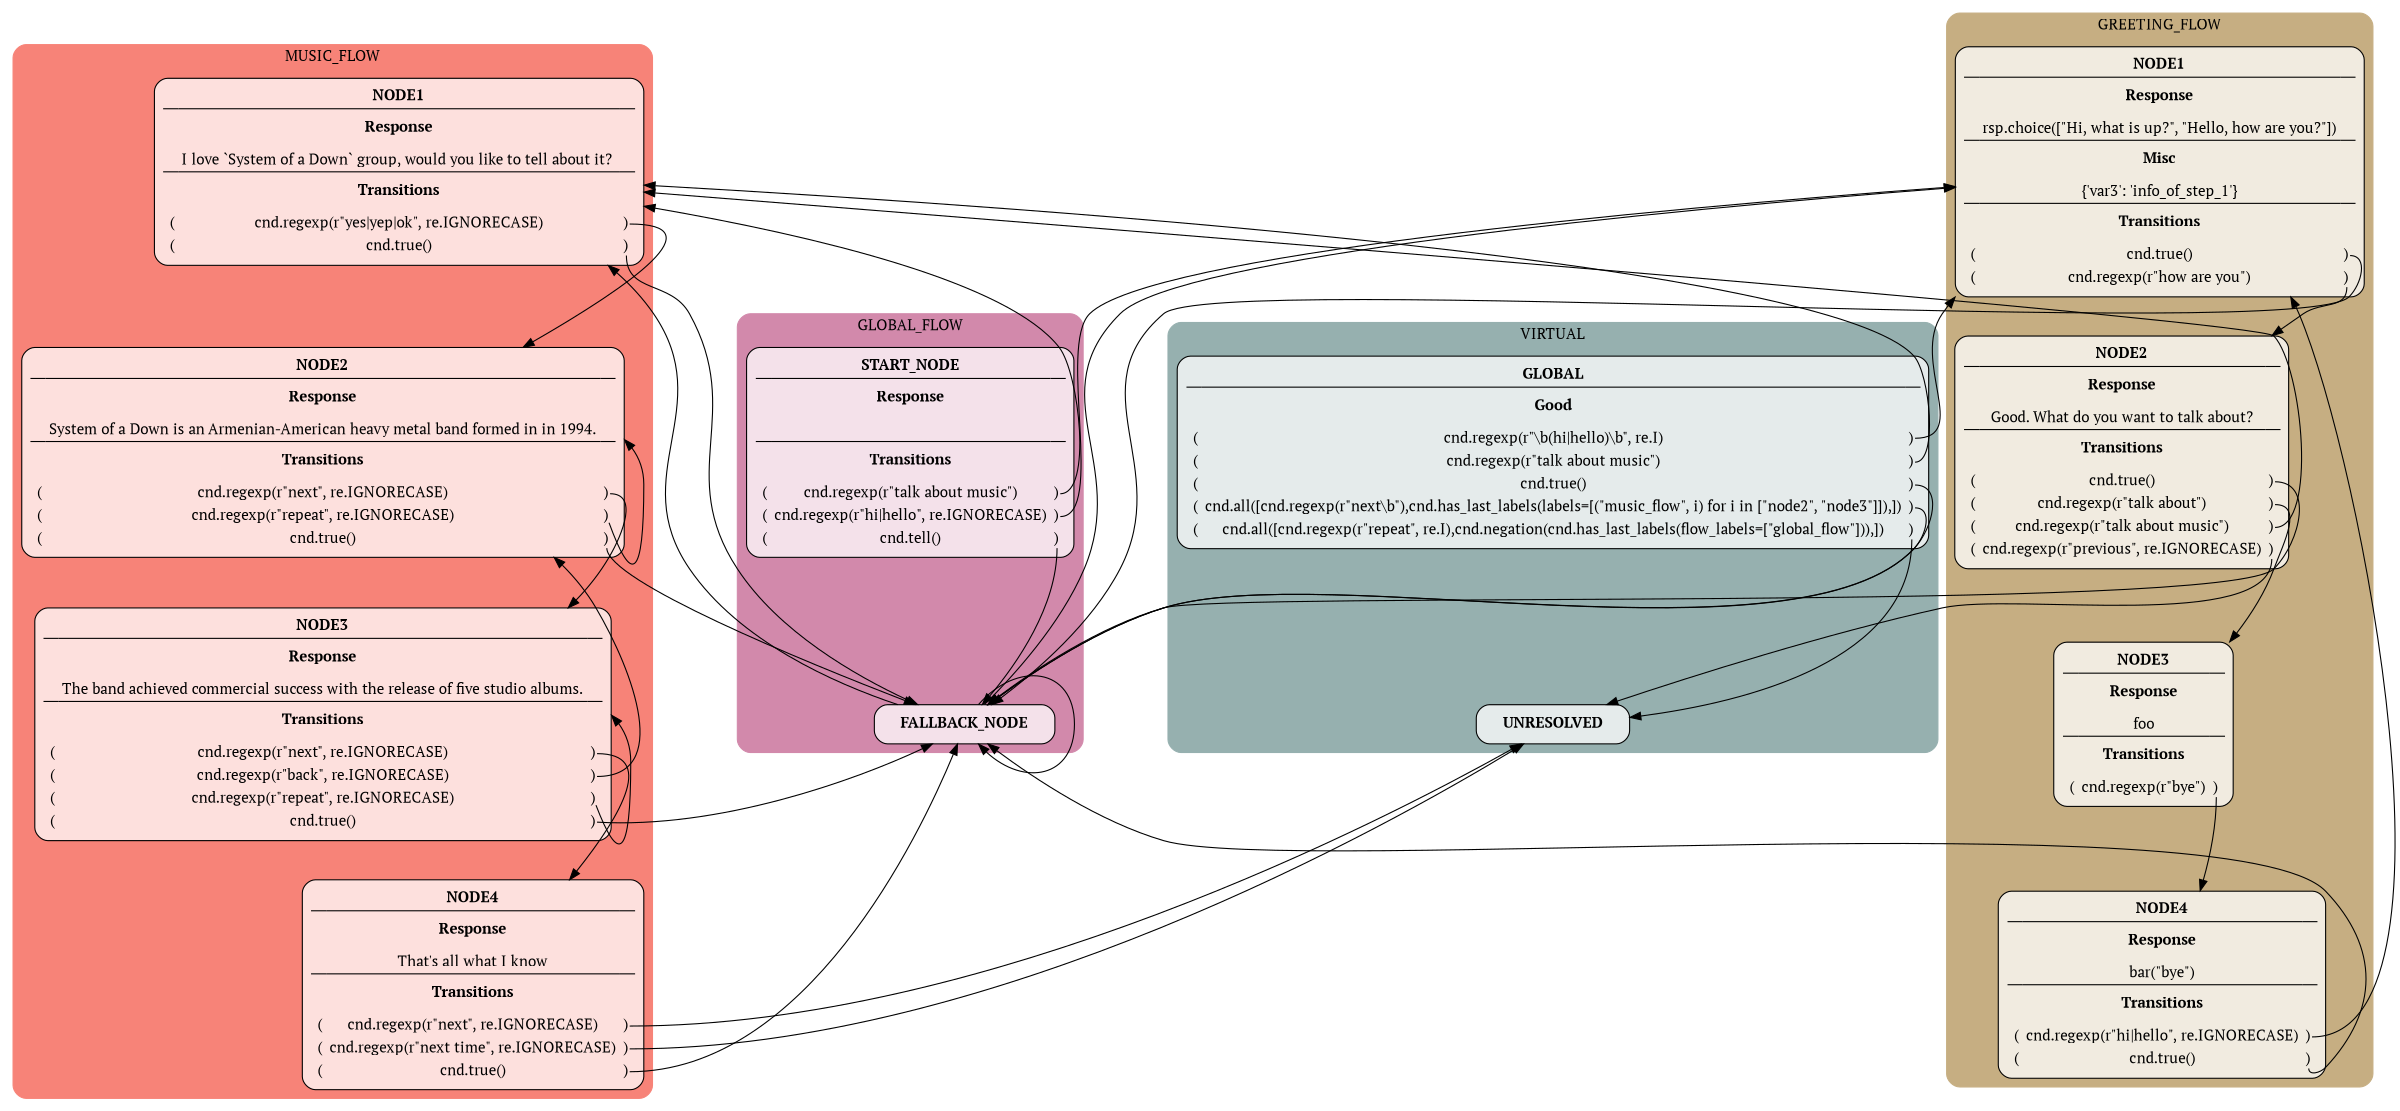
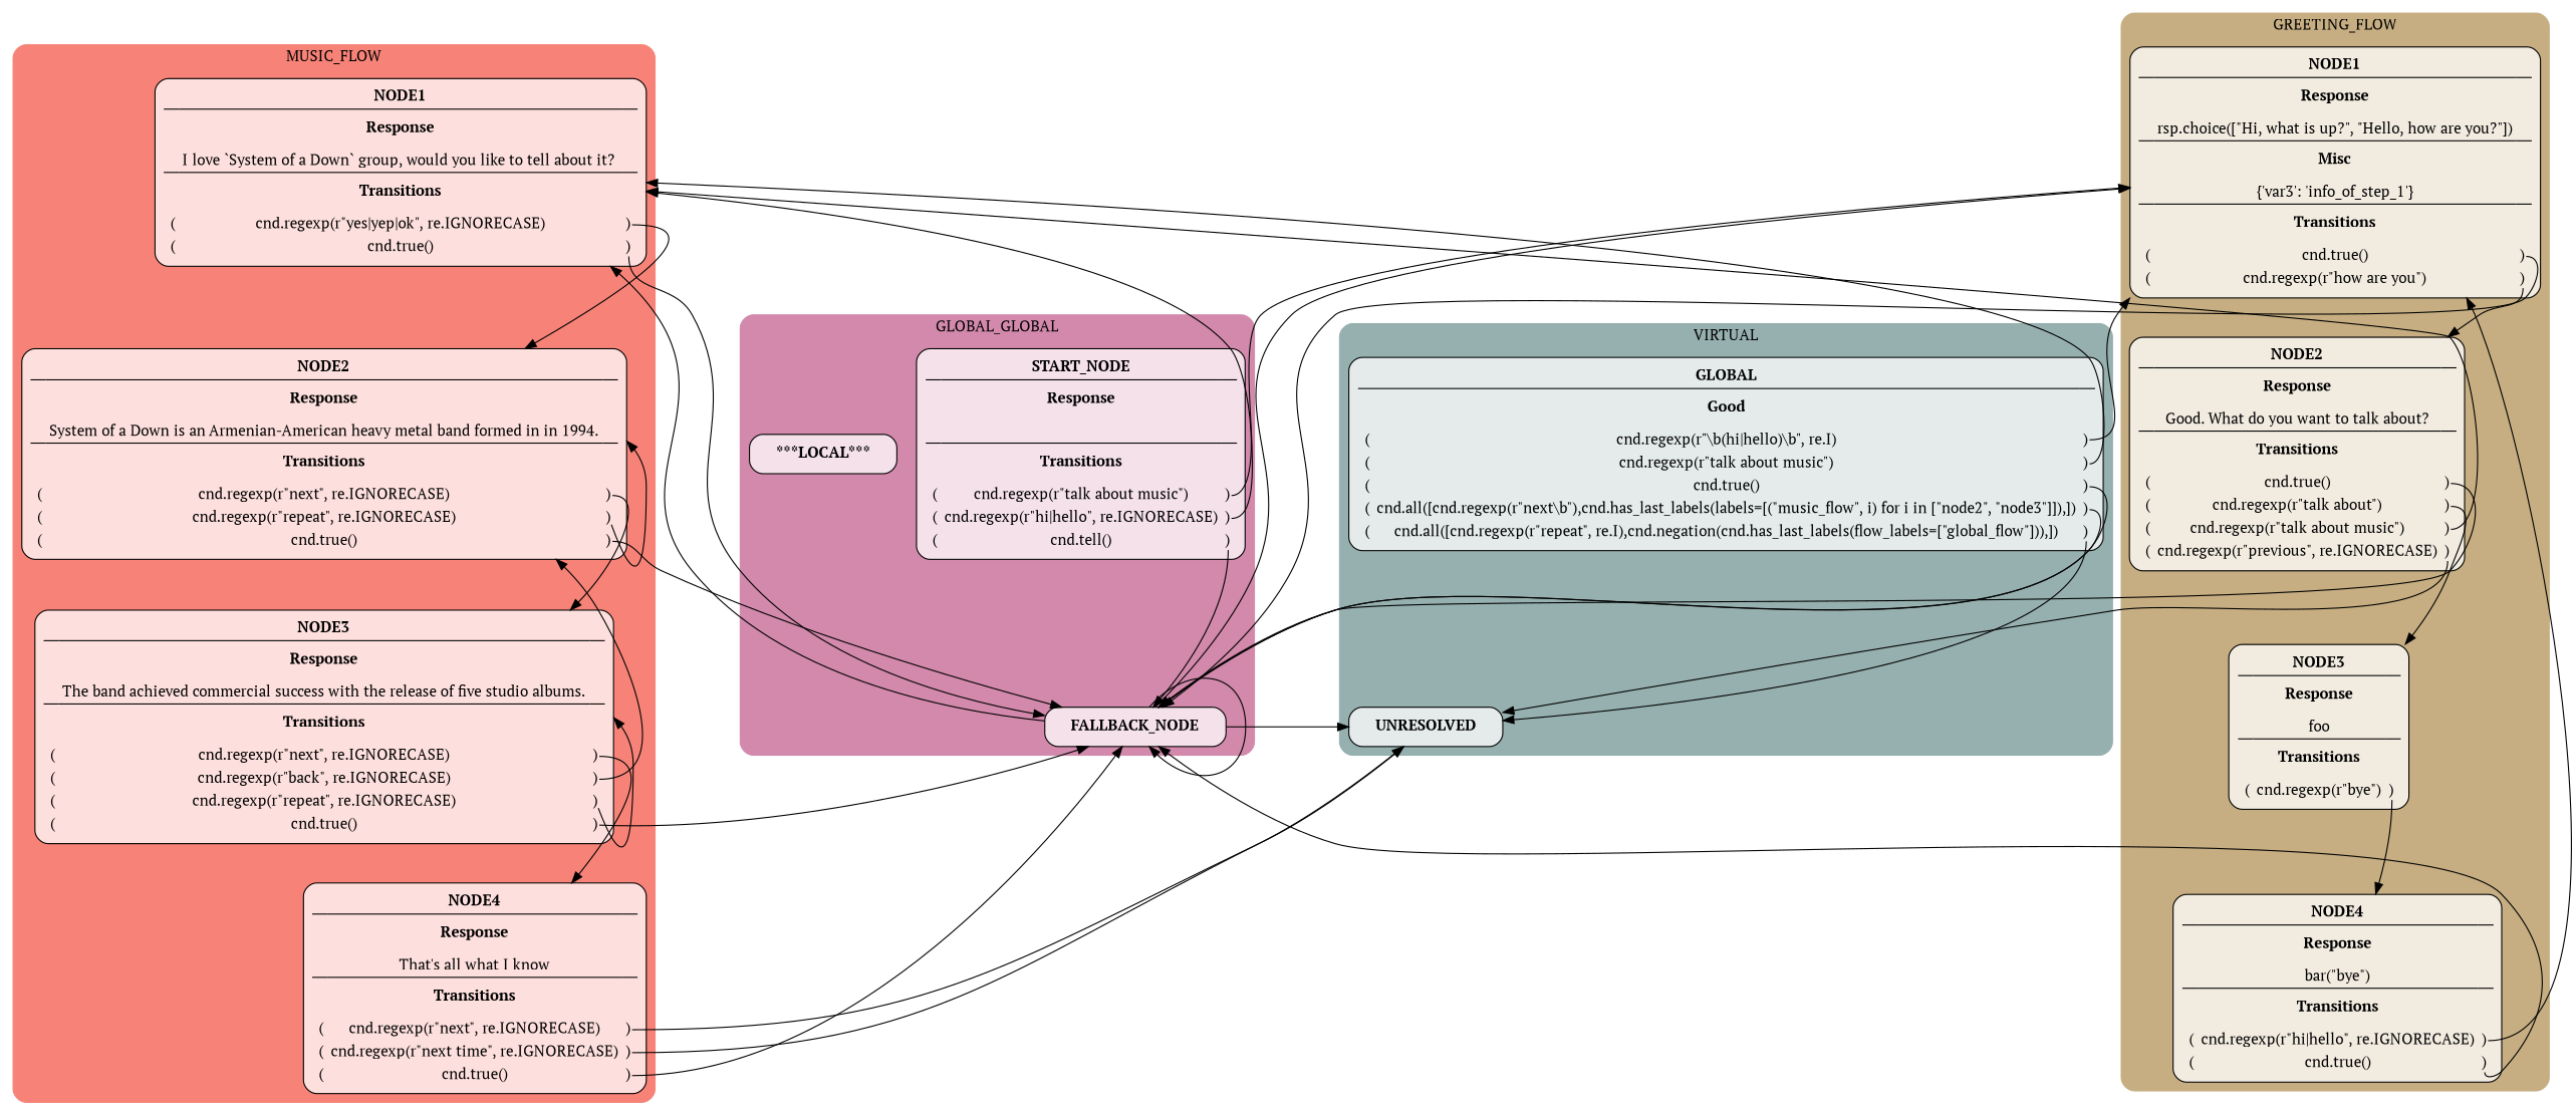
  digraph {
    compound=true
    fontname="PT Serif"
    splines=true
    node [fillcolor="#ffffffbf" fontname="PT Serif" shape=box style="rounded, filled"]
    edge [fontname="PT Serif"]
    n1 [label=<<table border="0" cellborder="0" cellspacing="6" cellpadding="0"><tr><td> <br align="left" /></td><td><b>GLOBAL</b></td><td> <br align="right" /></td></tr><hr/><tr><td><br align="left" /> <br align="left" /></td><td><b>Good</b></td><td> <br align="right" /></td></tr><tr><td>(<br align="left" /></td><td>cnd.regexp(r"\b(hi|hello)\b", re.I)</td><td port="(('GLOBAL',), ('greeting_flow', 'node1'), 0)">)<br align="right" /></td></tr><tr><td>(<br align="left" /></td><td>cnd.regexp(r"talk about music")</td><td port="(('GLOBAL',), ('music_flow', 'node1'), 0)">)<br align="right" /></td></tr><tr><td>(<br align="left" /></td><td>cnd.true()</td><td port="(('GLOBAL',), ('global_flow', 'fallback_node'), 0)">)<br align="right" /></td></tr><tr><td>(<br align="left" /></td><td>cnd.all([cnd.regexp(r"next\b"),cnd.has_last_labels(labels=[("music_flow", i) for i in ["node2", "node3"]]),])</td><td port="(('GLOBAL',), ('global_flow', 'fallback_node'), 1)">)<br align="right" /></td></tr><tr><td>(<br align="left" /></td><td>cnd.all([cnd.regexp(r"repeat", re.I),cnd.negation(cnd.has_last_labels(flow_labels=["global_flow"])),])</td><td port="(('GLOBAL',), ('NONE',), 0)">)<br align="right" /></td></tr></table>>]
    n2 [label=<<table border="0" cellborder="0" cellspacing="6" cellpadding="0"><tr><td> <br align="left" /></td><td><b>UNRESOLVED</b></td><td> <br align="right" /></td></tr></table>>]
    n3 [label=<<table border="0" cellborder="0" cellspacing="6" cellpadding="0"><tr><td> <br align="left" /></td><td><b>NODE1</b></td><td> <br align="right" /></td></tr><hr/><tr><td><br align="left" /> <br align="left" /></td><td><b>Response</b></td><td> <br align="right" /></td></tr><tr><td> <br align="left" /></td><td>rsp.choice(["Hi, what is up?", "Hello, how are you?"])</td><td> <br align="right" /></td></tr><hr/><tr><td><br align="left" /> <br align="left" /></td><td><b>Misc</b></td><td> <br align="right" /></td></tr><tr><td> <br align="left" /></td><td>{'var3': 'info_of_step_1'}</td><td> <br align="right" /></td></tr><hr/><tr><td><br align="left" /> <br align="left" /></td><td><b>Transitions</b></td><td> <br align="right" /></td></tr><tr><td>(<br align="left" /></td><td>cnd.true()</td><td port="(('greeting_flow', 'node1'), ('global_flow', 'fallback_node'), 0)">)<br align="right" /></td></tr><tr><td>(<br align="left" /></td><td>cnd.regexp(r"how are you")</td><td port="(('greeting_flow', 'node1'), ('greeting_flow', 'node2'), 0)">)<br align="right" /></td></tr></table>>]
    n4 [label=<<table border="0" cellborder="0" cellspacing="6" cellpadding="0"><tr><td> <br align="left" /></td><td><b>NODE2</b></td><td> <br align="right" /></td></tr><hr/><tr><td><br align="left" /> <br align="left" /></td><td><b>Response</b></td><td> <br align="right" /></td></tr><tr><td> <br align="left" /></td><td>Good. What do you want to talk about?</td><td> <br align="right" /></td></tr><hr/><tr><td><br align="left" /> <br align="left" /></td><td><b>Transitions</b></td><td> <br align="right" /></td></tr><tr><td>(<br align="left" /></td><td>cnd.true()</td><td port="(('greeting_flow', 'node2'), ('global_flow', 'fallback_node'), 0)">)<br align="right" /></td></tr><tr><td>(<br align="left" /></td><td>cnd.regexp(r"talk about")</td><td port="(('greeting_flow', 'node2'), ('greeting_flow', 'node3'), 0)">)<br align="right" /></td></tr><tr><td>(<br align="left" /></td><td>cnd.regexp(r"talk about music")</td><td port="(('greeting_flow', 'node2'), ('music_flow', 'node1'), 0)">)<br align="right" /></td></tr><tr><td>(<br align="left" /></td><td>cnd.regexp(r"previous", re.IGNORECASE)</td><td port="(('greeting_flow', 'node2'), ('NONE',), 0)">)<br align="right" /></td></tr></table>>]
    n5 [label=<<table border="0" cellborder="0" cellspacing="6" cellpadding="0"><tr><td> <br align="left" /></td><td><b>NODE3</b></td><td> <br align="right" /></td></tr><hr/><tr><td><br align="left" /> <br align="left" /></td><td><b>Response</b></td><td> <br align="right" /></td></tr><tr><td> <br align="left" /></td><td>foo</td><td> <br align="right" /></td></tr><hr/><tr><td><br align="left" /> <br align="left" /></td><td><b>Transitions</b></td><td> <br align="right" /></td></tr><tr><td>(<br align="left" /></td><td>cnd.regexp(r"bye")</td><td port="(('greeting_flow', 'node3'), ('greeting_flow', 'node4'), 0)">)<br align="right" /></td></tr></table>>]
    n6 [label=<<table border="0" cellborder="0" cellspacing="6" cellpadding="0"><tr><td> <br align="left" /></td><td><b>NODE4</b></td><td> <br align="right" /></td></tr><hr/><tr><td><br align="left" /> <br align="left" /></td><td><b>Response</b></td><td> <br align="right" /></td></tr><tr><td> <br align="left" /></td><td>bar("bye")</td><td> <br align="right" /></td></tr><hr/><tr><td><br align="left" /> <br align="left" /></td><td><b>Transitions</b></td><td> <br align="right" /></td></tr><tr><td>(<br align="left" /></td><td>cnd.regexp(r"hi|hello", re.IGNORECASE)</td><td port="(('greeting_flow', 'node4'), ('greeting_flow', 'node1'), 0)">)<br align="right" /></td></tr><tr><td>(<br align="left" /></td><td>cnd.true()</td><td port="(('greeting_flow', 'node4'), ('global_flow', 'fallback_node'), 0)">)<br align="right" /></td></tr></table>>]
    n7 [label=<<table border="0" cellborder="0" cellspacing="6" cellpadding="0"><tr><td> <br align="left" /></td><td><b>NODE1</b></td><td> <br align="right" /></td></tr><hr/><tr><td><br align="left" /> <br align="left" /></td><td><b>Response</b></td><td> <br align="right" /></td></tr><tr><td> <br align="left" /></td><td>I love `System of a Down` group, would you like to tell about it? </td><td> <br align="right" /></td></tr><hr/><tr><td><br align="left" /> <br align="left" /></td><td><b>Transitions</b></td><td> <br align="right" /></td></tr><tr><td>(<br align="left" /></td><td>cnd.regexp(r"yes|yep|ok", re.IGNORECASE)</td><td port="(('music_flow', 'node1'), ('music_flow', 'node2'), 0)">)<br align="right" /></td></tr><tr><td>(<br align="left" /></td><td>cnd.true()</td><td port="(('music_flow', 'node1'), ('global_flow', 'fallback_node'), 0)">)<br align="right" /></td></tr></table>>]
    n8 [label=<<table border="0" cellborder="0" cellspacing="6" cellpadding="0"><tr><td> <br align="left" /></td><td><b>NODE2</b></td><td> <br align="right" /></td></tr><hr/><tr><td><br align="left" /> <br align="left" /></td><td><b>Response</b></td><td> <br align="right" /></td></tr><tr><td> <br align="left" /></td><td>System of a Down is an Armenian-American heavy metal band formed in in 1994.</td><td> <br align="right" /></td></tr><hr/><tr><td><br align="left" /> <br align="left" /></td><td><b>Transitions</b></td><td> <br align="right" /></td></tr><tr><td>(<br align="left" /></td><td>cnd.regexp(r"next", re.IGNORECASE)</td><td port="(('music_flow', 'node2'), ('music_flow', 'node3'), 0)">)<br align="right" /></td></tr><tr><td>(<br align="left" /></td><td>cnd.regexp(r"repeat", re.IGNORECASE)</td><td port="(('music_flow', 'node2'), ('music_flow', 'node2'), 0)">)<br align="right" /></td></tr><tr><td>(<br align="left" /></td><td>cnd.true()</td><td port="(('music_flow', 'node2'), ('global_flow', 'fallback_node'), 0)">)<br align="right" /></td></tr></table>>]
    n9 [label=<<table border="0" cellborder="0" cellspacing="6" cellpadding="0"><tr><td> <br align="left" /></td><td><b>NODE3</b></td><td> <br align="right" /></td></tr><hr/><tr><td><br align="left" /> <br align="left" /></td><td><b>Response</b></td><td> <br align="right" /></td></tr><tr><td> <br align="left" /></td><td>The band achieved commercial success with the release of five studio albums.</td><td> <br align="right" /></td></tr><hr/><tr><td><br align="left" /> <br align="left" /></td><td><b>Transitions</b></td><td> <br align="right" /></td></tr><tr><td>(<br align="left" /></td><td>cnd.regexp(r"next", re.IGNORECASE)</td><td port="(('music_flow', 'node3'), ('music_flow', 'node4'), 0)">)<br align="right" /></td></tr><tr><td>(<br align="left" /></td><td>cnd.regexp(r"back", re.IGNORECASE)</td><td port="(('music_flow', 'node3'), ('music_flow', 'node2'), 0)">)<br align="right" /></td></tr><tr><td>(<br align="left" /></td><td>cnd.regexp(r"repeat", re.IGNORECASE)</td><td port="(('music_flow', 'node3'), ('music_flow', 'node3'), 0)">)<br align="right" /></td></tr><tr><td>(<br align="left" /></td><td>cnd.true()</td><td port="(('music_flow', 'node3'), ('global_flow', 'fallback_node'), 0)">)<br align="right" /></td></tr></table>>]
    n10 [label=<<table border="0" cellborder="0" cellspacing="6" cellpadding="0"><tr><td> <br align="left" /></td><td><b>NODE4</b></td><td> <br align="right" /></td></tr><hr/><tr><td><br align="left" /> <br align="left" /></td><td><b>Response</b></td><td> <br align="right" /></td></tr><tr><td> <br align="left" /></td><td>That's all what I know</td><td> <br align="right" /></td></tr><hr/><tr><td><br align="left" /> <br align="left" /></td><td><b>Transitions</b></td><td> <br align="right" /></td></tr><tr><td>(<br align="left" /></td><td>cnd.regexp(r"next", re.IGNORECASE)</td><td port="(('music_flow', 'node4'), ('NONE',), 0)">)<br align="right" /></td></tr><tr><td>(<br align="left" /></td><td>cnd.regexp(r"next time", re.IGNORECASE)</td><td port="(('music_flow', 'node4'), ('NONE',), 1)">)<br align="right" /></td></tr><tr><td>(<br align="left" /></td><td>cnd.true()</td><td port="(('music_flow', 'node4'), ('global_flow', 'fallback_node'), 0)">)<br align="right" /></td></tr></table>>]
    n11 [label=<<table border="0" cellborder="0" cellspacing="6" cellpadding="0"><tr><td> <br align="left" /></td><td><b>FALLBACK_NODE</b></td><td> <br align="right" /></td></tr></table>>]
    n12 [label=<<table border="0" cellborder="0" cellspacing="6" cellpadding="0"><tr><td> <br align="left" /></td><td><b>START_NODE</b></td><td> <br align="right" /></td></tr><hr/><tr><td><br align="left" /> <br align="left" /></td><td><b>Response</b></td><td> <br align="right" /></td></tr><tr><td> <br align="left" /></td><td></td><td> <br align="right" /></td></tr><hr/><tr><td><br align="left" /> <br align="left" /></td><td><b>Transitions</b></td><td> <br align="right" /></td></tr><tr><td>(<br align="left" /></td><td>cnd.regexp(r"talk about music")</td><td port="(('global_flow', 'start_node'), ('music_flow', 'node1'), 0)">)<br align="right" /></td></tr><tr><td>(<br align="left" /></td><td>cnd.regexp(r"hi|hello", re.IGNORECASE)</td><td port="(('global_flow', 'start_node'), ('greeting_flow', 'node1'), 0)">)<br align="right" /></td></tr><tr><td>(<br align="left" /></td><td>cnd.tell()</td><td port="(('global_flow', 'start_node'), ('global_flow', 'fallback_node'), 0)">)<br align="right" /></td></tr></table>>]
+   n13 [label=<<table border="0" cellborder="0" cellspacing="6" cellpadding="0"><tr><td> <br align="left" /></td><td><b>***LOCAL***</b></td><td> <br align="right" /></td></tr></table>>]
    subgraph cluster_1 {
      color="#96b0af"
      label=VIRTUAL
      style="rounded, filled"
      n1
      n2
    }
    subgraph cluster_2 {
      color="#c6ae82"
      label=GREETING_FLOW
      style="rounded, filled"
      n3
      n4
      n5
      n6
    }
    subgraph cluster_3 {
      color="#f78378"
      label=MUSIC_FLOW
      style="rounded, filled"
      n7
      n8
      n9
      n10
    }
    subgraph cluster_4 {
      color="#d289ab"
-     label=GLOBAL_FLOW
+     label=GLOBAL_GLOBAL
      style="rounded, filled"
      n11
      n12
+     n13
    }
    n1 -> n2 [tailport="(('GLOBAL',), ('NONE',), 0)"]
    n1 -> n3 [tailport="(('GLOBAL',), ('greeting_flow', 'node1'), 0)"]
    n1 -> n7 [tailport="(('GLOBAL',), ('music_flow', 'node1'), 0)"]
    n1 -> n11 [tailport="(('GLOBAL',), ('global_flow', 'fallback_node'), 0)"]
    n1 -> n11 [tailport="(('GLOBAL',), ('global_flow', 'fallback_node'), 1)"]
    n3 -> n4 [tailport="(('greeting_flow', 'node1'), ('greeting_flow', 'node2'), 0)"]
    n3 -> n11 [tailport="(('greeting_flow', 'node1'), ('global_flow', 'fallback_node'), 0)"]
    n4 -> n2 [tailport="(('greeting_flow', 'node2'), ('NONE',), 0)"]
    n4 -> n5 [minlen=1 tailport="(('greeting_flow', 'node2'), ('greeting_flow', 'node3'), 0)"]
    n4 -> n7 [tailport="(('greeting_flow', 'node2'), ('music_flow', 'node1'), 0)"]
    n4 -> n11 [tailport="(('greeting_flow', 'node2'), ('global_flow', 'fallback_node'), 0)"]
    n5 -> n6 [tailport="(('greeting_flow', 'node3'), ('greeting_flow', 'node4'), 0)"]
    n6 -> n3 [tailport="(('greeting_flow', 'node4'), ('greeting_flow', 'node1'), 0)"]
    n6 -> n11 [tailport="(('greeting_flow', 'node4'), ('global_flow', 'fallback_node'), 0)"]
    n7 -> n8 [tailport="(('music_flow', 'node1'), ('music_flow', 'node2'), 0)"]
    n7 -> n11 [tailport="(('music_flow', 'node1'), ('global_flow', 'fallback_node'), 0)"]
    n8 -> n8 [tailport="(('music_flow', 'node2'), ('music_flow', 'node2'), 0)"]
    n8 -> n9 [tailport="(('music_flow', 'node2'), ('music_flow', 'node3'), 0)"]
    n8 -> n11 [tailport="(('music_flow', 'node2'), ('global_flow', 'fallback_node'), 0)"]
    n9 -> n8 [tailport="(('music_flow', 'node3'), ('music_flow', 'node2'), 0)"]
    n9 -> n9 [tailport="(('music_flow', 'node3'), ('music_flow', 'node3'), 0)"]
    n9 -> n10 [tailport="(('music_flow', 'node3'), ('music_flow', 'node4'), 0)"]
    n9 -> n11 [tailport="(('music_flow', 'node3'), ('global_flow', 'fallback_node'), 0)"]
    n10 -> n2 [tailport="(('music_flow', 'node4'), ('NONE',), 0)"]
    n10 -> n2 [tailport="(('music_flow', 'node4'), ('NONE',), 1)"]
    n10 -> n11 [tailport="(('music_flow', 'node4'), ('global_flow', 'fallback_node'), 0)"]
+   n11 -> n2 [tailport="(('global_flow', 'fallback_node'), ('NONE',), 0)"]
    n11 -> n3 [tailport="(('global_flow', 'fallback_node'), ('greeting_flow', 'node1'), 0)"]
    n11 -> n7 [tailport="(('global_flow', 'fallback_node'), ('music_flow', 'node1'), 0)"]
    n11 -> n11 [tailport="(('global_flow', 'fallback_node'), ('global_flow', 'fallback_node'), 0)"]
    n12 -> n3 [tailport="(('global_flow', 'start_node'), ('greeting_flow', 'node1'), 0)"]
    n12 -> n7 [tailport="(('global_flow', 'start_node'), ('music_flow', 'node1'), 0)"]
    n12 -> n11 [tailport="(('global_flow', 'start_node'), ('global_flow', 'fallback_node'), 0)"]
  }
